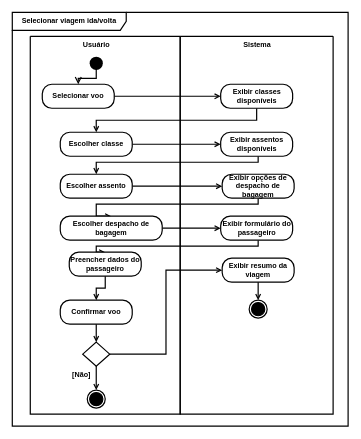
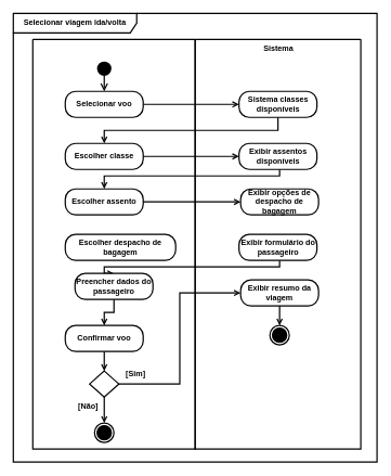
  <mxCell id="0" />
  <mxCell id="1" parent="0" />
  <mxCell id="2" value="Selecionar viagem ida/volta" style="shape=umlFrame;whiteSpace=wrap;html=1;pointerEvents=0;width=190;height=30;strokeWidth=2;fontStyle=1" vertex="1" parent="1"><mxGeometry x="20" y="20" width="560" height="690" as="geometry" /></mxCell>
  <mxCell id="3" style="edgeStyle=orthogonalEdgeStyle;rounded=0;orthogonalLoop=1;jettySize=auto;html=1;entryX=0;entryY=0.5;entryDx=0;entryDy=0;endArrow=open;endFill=0;strokeWidth=2;fontStyle=1" edge="1" parent="1" source="16" target="33"><mxGeometry relative="1" as="geometry" /></mxCell>
  <mxCell id="4" style="edgeStyle=orthogonalEdgeStyle;rounded=0;orthogonalLoop=1;jettySize=auto;html=1;entryX=0;entryY=0.5;entryDx=0;entryDy=0;endArrow=open;endFill=0;strokeWidth=2;fontStyle=1" edge="1" parent="1" source="17" target="34"><mxGeometry relative="1" as="geometry" /></mxCell>
- <mxCell id="5" style="edgeStyle=orthogonalEdgeStyle;rounded=0;orthogonalLoop=1;jettySize=auto;html=1;entryX=0;entryY=0.5;entryDx=0;entryDy=0;endArrow=open;endFill=0;strokeWidth=2;fontStyle=1" edge="1" parent="1" source="18" target="35"><mxGeometry relative="1" as="geometry" /></mxCell>
  <mxCell id="6" style="edgeStyle=orthogonalEdgeStyle;rounded=0;orthogonalLoop=1;jettySize=auto;html=1;entryX=0;entryY=0.5;entryDx=0;entryDy=0;endArrow=open;endFill=0;strokeWidth=2;fontStyle=1" edge="1" parent="1" source="15" target="32"><mxGeometry relative="1" as="geometry" /></mxCell>
  <mxCell id="7" style="edgeStyle=orthogonalEdgeStyle;rounded=0;orthogonalLoop=1;jettySize=auto;html=1;entryX=0.5;entryY=0;entryDx=0;entryDy=0;exitX=0.5;exitY=1;exitDx=0;exitDy=0;endArrow=open;endFill=0;strokeWidth=2;fontStyle=1" edge="1" parent="1" source="32" target="16"><mxGeometry relative="1" as="geometry"><Array as="points"><mxPoint x="428" y="200" /><mxPoint x="160" y="200" /></Array></mxGeometry></mxCell>
  <mxCell id="8" style="edgeStyle=orthogonalEdgeStyle;rounded=0;orthogonalLoop=1;jettySize=auto;html=1;entryX=0.5;entryY=0;entryDx=0;entryDy=0;endArrow=open;endFill=0;strokeWidth=2;fontStyle=1" edge="1" parent="1" source="33" target="17"><mxGeometry relative="1" as="geometry"><Array as="points"><mxPoint x="430" y="270" /><mxPoint x="160" y="270" /></Array></mxGeometry></mxCell>
- <mxCell id="9" style="edgeStyle=orthogonalEdgeStyle;rounded=0;orthogonalLoop=1;jettySize=auto;html=1;entryX=0.5;entryY=0;entryDx=0;entryDy=0;endArrow=open;endFill=0;strokeWidth=2;fontStyle=1" edge="1" parent="1" source="34" target="18"><mxGeometry relative="1" as="geometry"><Array as="points"><mxPoint x="430" y="340" /><mxPoint x="160" y="340" /></Array></mxGeometry></mxCell>
  <mxCell id="10" style="edgeStyle=orthogonalEdgeStyle;rounded=0;orthogonalLoop=1;jettySize=auto;html=1;entryX=0.5;entryY=0;entryDx=0;entryDy=0;endArrow=open;endFill=0;strokeWidth=2;fontStyle=1" edge="1" parent="1" source="35" target="19"><mxGeometry relative="1" as="geometry"><Array as="points"><mxPoint x="430" y="410" /><mxPoint x="160" y="410" /></Array></mxGeometry></mxCell>
  <mxCell id="11" style="edgeStyle=orthogonalEdgeStyle;rounded=0;orthogonalLoop=1;jettySize=auto;html=1;entryX=0;entryY=0.5;entryDx=0;entryDy=0;endArrow=open;endFill=0;strokeWidth=2;fontStyle=1" edge="1" parent="1" source="22" target="36"><mxGeometry relative="1" as="geometry" /></mxCell>
  <mxCell id="12" value="" style="swimlane;startSize=0;strokeWidth=2;fontStyle=1" vertex="1" parent="1"><mxGeometry x="50" y="60" width="250" height="630" as="geometry" /></mxCell>
- <mxCell id="13" value="Usuário" style="text;html=1;align=center;verticalAlign=middle;resizable=0;points=[];autosize=1;strokeWidth=2;fontStyle=1" vertex="1" parent="12"><mxGeometry x="80" width="60" height="30" as="geometry" /></mxCell>
  <mxCell id="14" value="" style="ellipse;html=1;shape=startState;fillColor=light-dark(#000000,#000000);strokeColor=none;strokeWidth=2;fontStyle=1" vertex="1" parent="12"><mxGeometry x="95" y="30" width="30" height="30" as="geometry" /></mxCell>
- <mxCell id="15" value="Selecionar voo" style="rounded=1;whiteSpace=wrap;html=1;arcSize=40;strokeWidth=2;fontStyle=1" vertex="1" parent="12"><mxGeometry x="20" y="80" width="120" height="40" as="geometry" /></mxCell>
+ <mxCell id="15" value="Selecionar voo" style="rounded=1;whiteSpace=wrap;html=1;arcSize=40;strokeWidth=2;fontStyle=1" vertex="1" parent="12"><mxGeometry x="50" y="80" width="120" height="40" as="geometry" /></mxCell>
  <mxCell id="16" value="Escolher classe" style="rounded=1;whiteSpace=wrap;html=1;arcSize=40;strokeWidth=2;fontStyle=1" vertex="1" parent="12"><mxGeometry x="50" y="160" width="120" height="40" as="geometry" /></mxCell>
  <mxCell id="17" value="Escolher assento" style="rounded=1;whiteSpace=wrap;html=1;arcSize=40;strokeWidth=2;fontStyle=1" vertex="1" parent="12"><mxGeometry x="50" y="230" width="120" height="40" as="geometry" /></mxCell>
  <mxCell id="18" value="Escolher despacho de bagagem" style="rounded=1;whiteSpace=wrap;html=1;arcSize=40;strokeWidth=2;fontStyle=1" vertex="1" parent="12"><mxGeometry x="50" y="300" width="170" height="40" as="geometry" /></mxCell>
  <mxCell id="19" value="Preencher dados do passageiro" style="rounded=1;whiteSpace=wrap;html=1;arcSize=40;strokeWidth=2;fontStyle=1" vertex="1" parent="12"><mxGeometry x="65" y="360" width="120" height="40" as="geometry" /></mxCell>
  <mxCell id="20" value="Confirmar voo" style="rounded=1;whiteSpace=wrap;html=1;arcSize=40;strokeWidth=2;fontStyle=1" vertex="1" parent="12"><mxGeometry x="50" y="440" width="120" height="40" as="geometry" /></mxCell>
  <mxCell id="21" style="edgeStyle=orthogonalEdgeStyle;rounded=0;orthogonalLoop=1;jettySize=auto;html=1;endArrow=open;endFill=0;strokeWidth=2;fontStyle=1" edge="1" parent="12" source="19" target="20"><mxGeometry relative="1" as="geometry" /></mxCell>
  <mxCell id="22" value="" style="rhombus;whiteSpace=wrap;html=1;fontStyle=1;strokeWidth=2;container=0;" vertex="1" parent="12"><mxGeometry x="87.5" y="510" width="45" height="40" as="geometry" /></mxCell>
  <mxCell id="23" style="edgeStyle=orthogonalEdgeStyle;rounded=0;orthogonalLoop=1;jettySize=auto;html=1;entryX=0.5;entryY=0;entryDx=0;entryDy=0;endArrow=open;endFill=0;strokeWidth=2;fontStyle=1" edge="1" parent="12" source="20" target="22"><mxGeometry relative="1" as="geometry" /></mxCell>
+ <mxCell id="24" value="[Sim]" style="text;html=1;align=center;verticalAlign=middle;resizable=0;points=[];autosize=1;strokeWidth=2;fontStyle=1" vertex="1" parent="12"><mxGeometry x="132.5" y="500" width="50" height="30" as="geometry" /></mxCell>
  <mxCell id="25" value="[Não]" style="text;html=1;align=center;verticalAlign=middle;resizable=0;points=[];autosize=1;strokeWidth=2;fontStyle=1" vertex="1" parent="12"><mxGeometry x="60" y="550" width="50" height="30" as="geometry" /></mxCell>
  <mxCell id="26" value="" style="ellipse;html=1;shape=endState;fillColor=light-dark(#000000,#000000);strokeColor=default;strokeWidth=2;fontStyle=1" vertex="1" parent="12"><mxGeometry x="95" y="590" width="30" height="30" as="geometry" /></mxCell>
  <mxCell id="27" value="" style="edgeStyle=orthogonalEdgeStyle;rounded=0;orthogonalLoop=1;jettySize=auto;html=1;entryX=0.5;entryY=0;entryDx=0;entryDy=0;endArrow=open;endFill=0;strokeWidth=2;fontStyle=1" edge="1" parent="12" source="22" target="26"><mxGeometry relative="1" as="geometry"><mxPoint x="110" y="550" as="sourcePoint" /><mxPoint x="110" y="720" as="targetPoint" /></mxGeometry></mxCell>
  <mxCell id="28" value="" style="edgeStyle=orthogonalEdgeStyle;html=1;verticalAlign=bottom;endArrow=open;endSize=8;rounded=0;strokeWidth=2;fontStyle=1;exitX=0.5;exitY=0.767;exitDx=0;exitDy=0;exitPerimeter=0;" edge="1" parent="12" target="15" source="14"><mxGeometry relative="1" as="geometry"><mxPoint x="110" y="130" as="targetPoint" /><mxPoint x="110" y="70" as="sourcePoint" /></mxGeometry></mxCell>
  <mxCell id="29" value="" style="swimlane;startSize=0;strokeWidth=2;fontStyle=1" vertex="1" parent="1"><mxGeometry x="300" y="60" width="255" height="630" as="geometry" /></mxCell>
  <mxCell id="30" value="" style="ellipse;html=1;shape=endState;fillColor=light-dark(#000000,#000000);strokeColor=default;strokeWidth=2;fontStyle=1" vertex="1" parent="29"><mxGeometry x="115" y="440" width="30" height="30" as="geometry" /></mxCell>
  <mxCell id="31" value="Sistema" style="text;html=1;align=center;verticalAlign=middle;resizable=0;points=[];autosize=1;strokeWidth=2;fontStyle=1" vertex="1" parent="29"><mxGeometry x="92.5" width="70" height="30" as="geometry" /></mxCell>
- <mxCell id="32" value="Exibir classes disponíveis" style="rounded=1;whiteSpace=wrap;html=1;arcSize=40;strokeWidth=2;fontStyle=1" vertex="1" parent="29"><mxGeometry x="67.5" y="80" width="120" height="40" as="geometry" /></mxCell>
+ <mxCell id="32" value="Sistema classes disponíveis" style="rounded=1;whiteSpace=wrap;html=1;arcSize=40;strokeWidth=2;fontStyle=1" vertex="1" parent="29"><mxGeometry x="67.5" y="80" width="120" height="40" as="geometry" /></mxCell>
  <mxCell id="33" value="Exibir assentos disponíveis" style="rounded=1;whiteSpace=wrap;html=1;arcSize=40;strokeWidth=2;fontStyle=1" vertex="1" parent="29"><mxGeometry x="67.5" y="160" width="120" height="40" as="geometry" /></mxCell>
  <mxCell id="34" value="Exibir opções de despacho de bagagem" style="rounded=1;whiteSpace=wrap;html=1;arcSize=40;strokeWidth=2;fontStyle=1" vertex="1" parent="29"><mxGeometry x="70" y="230" width="120" height="40" as="geometry" /></mxCell>
  <mxCell id="35" value="Exibir formulário do passageiro" style="rounded=1;whiteSpace=wrap;html=1;arcSize=40;strokeWidth=2;fontStyle=1" vertex="1" parent="29"><mxGeometry x="67.5" y="300" width="120" height="40" as="geometry" /></mxCell>
  <mxCell id="36" value="Exibir resumo da viagem" style="rounded=1;whiteSpace=wrap;html=1;arcSize=40;strokeWidth=2;fontStyle=1" vertex="1" parent="29"><mxGeometry x="70" y="370" width="120" height="40" as="geometry" /></mxCell>
  <mxCell id="37" style="edgeStyle=orthogonalEdgeStyle;rounded=0;orthogonalLoop=1;jettySize=auto;html=1;entryX=0.5;entryY=0;entryDx=0;entryDy=0;endArrow=open;endFill=0;strokeWidth=2;fontStyle=1" edge="1" parent="29" source="36" target="30"><mxGeometry relative="1" as="geometry"><mxPoint x="145" y="550" as="targetPoint" /></mxGeometry></mxCell>
